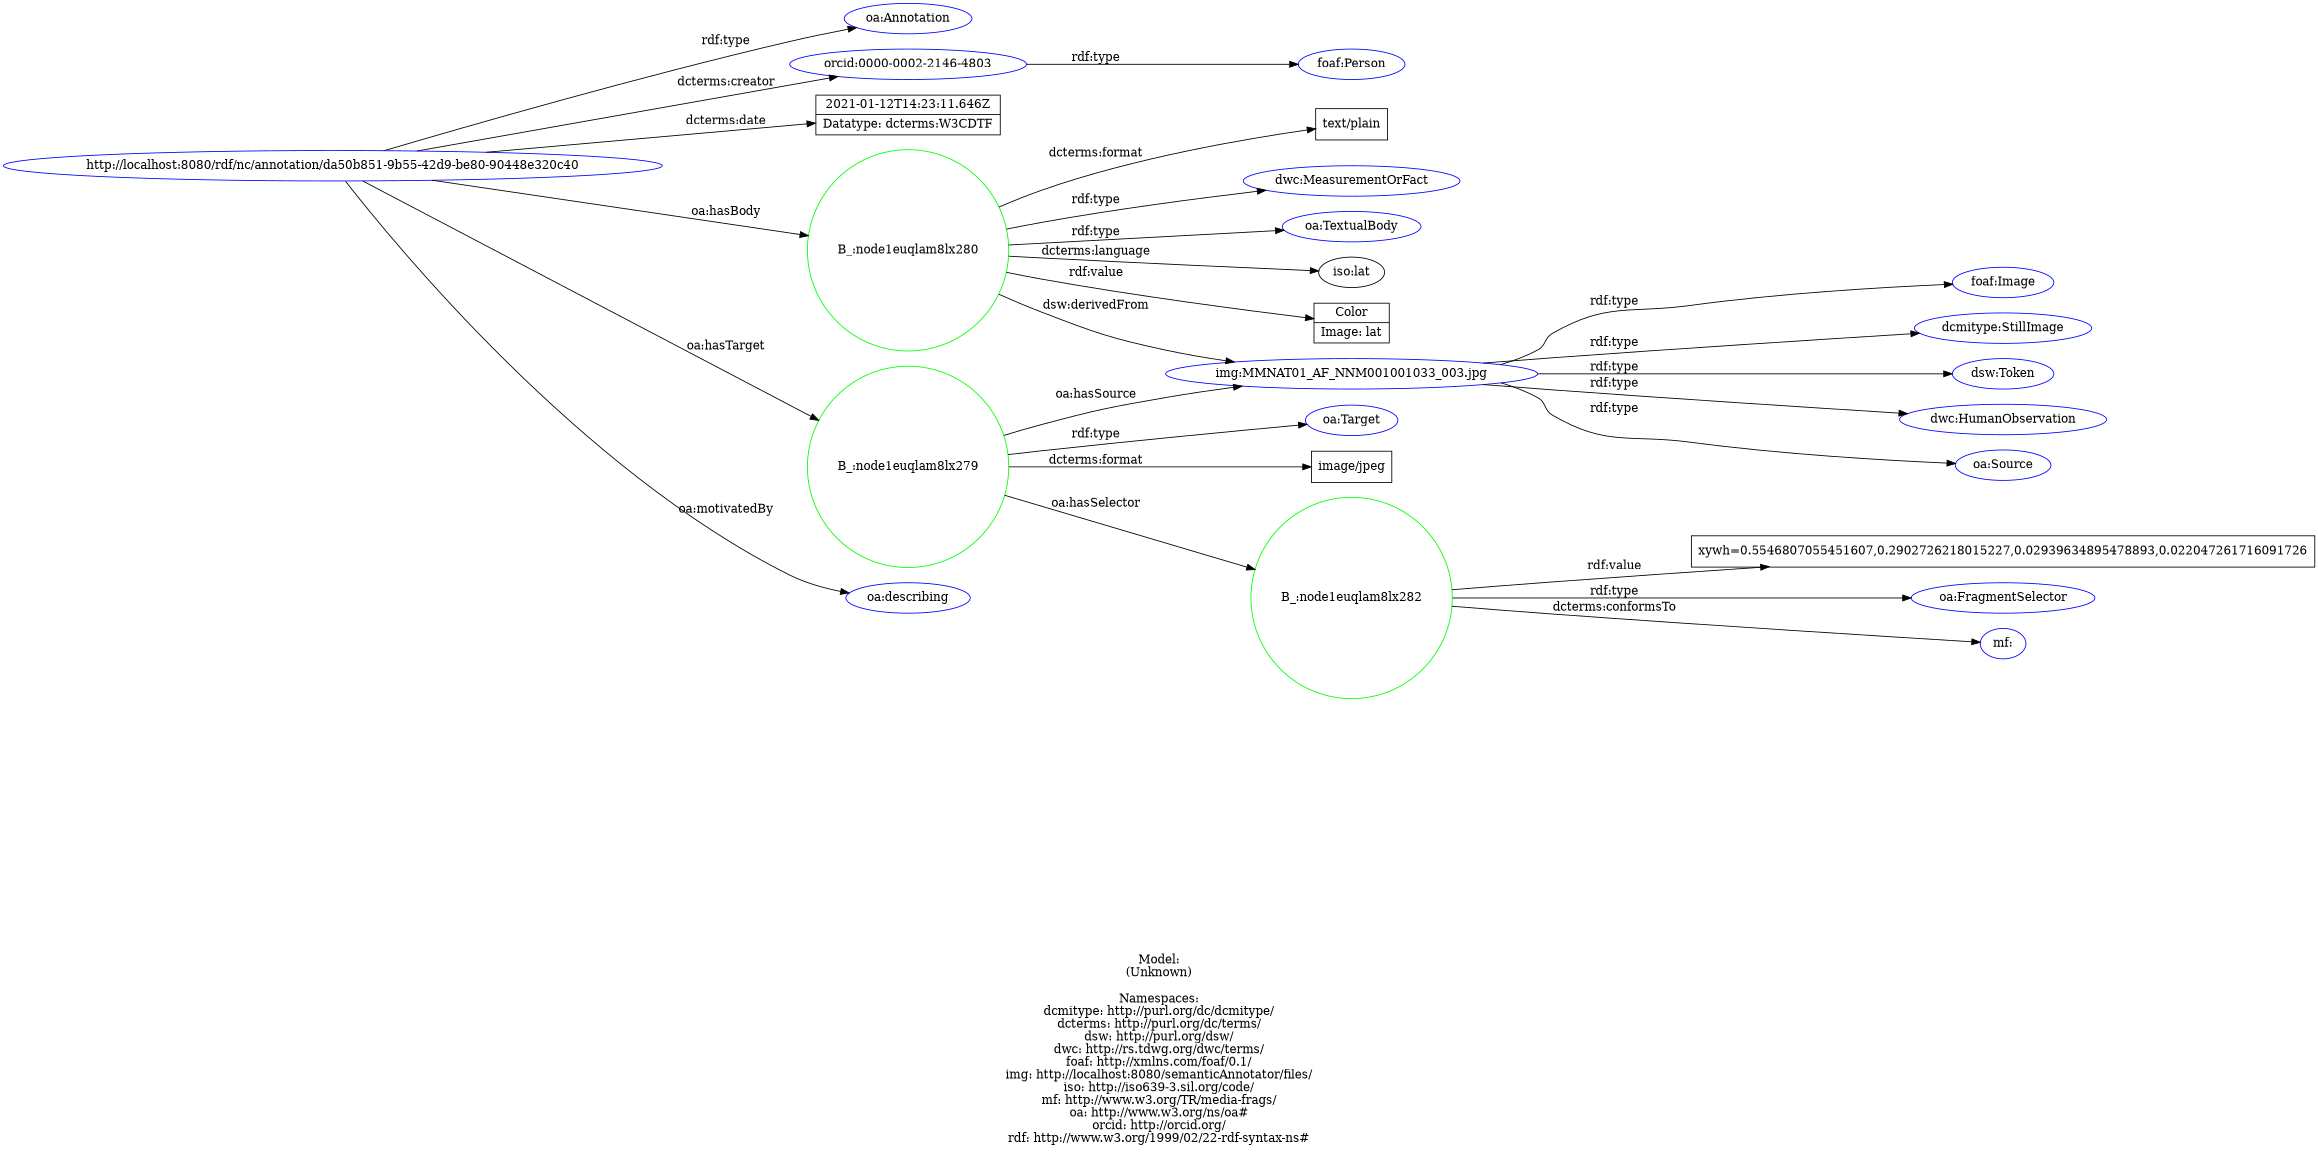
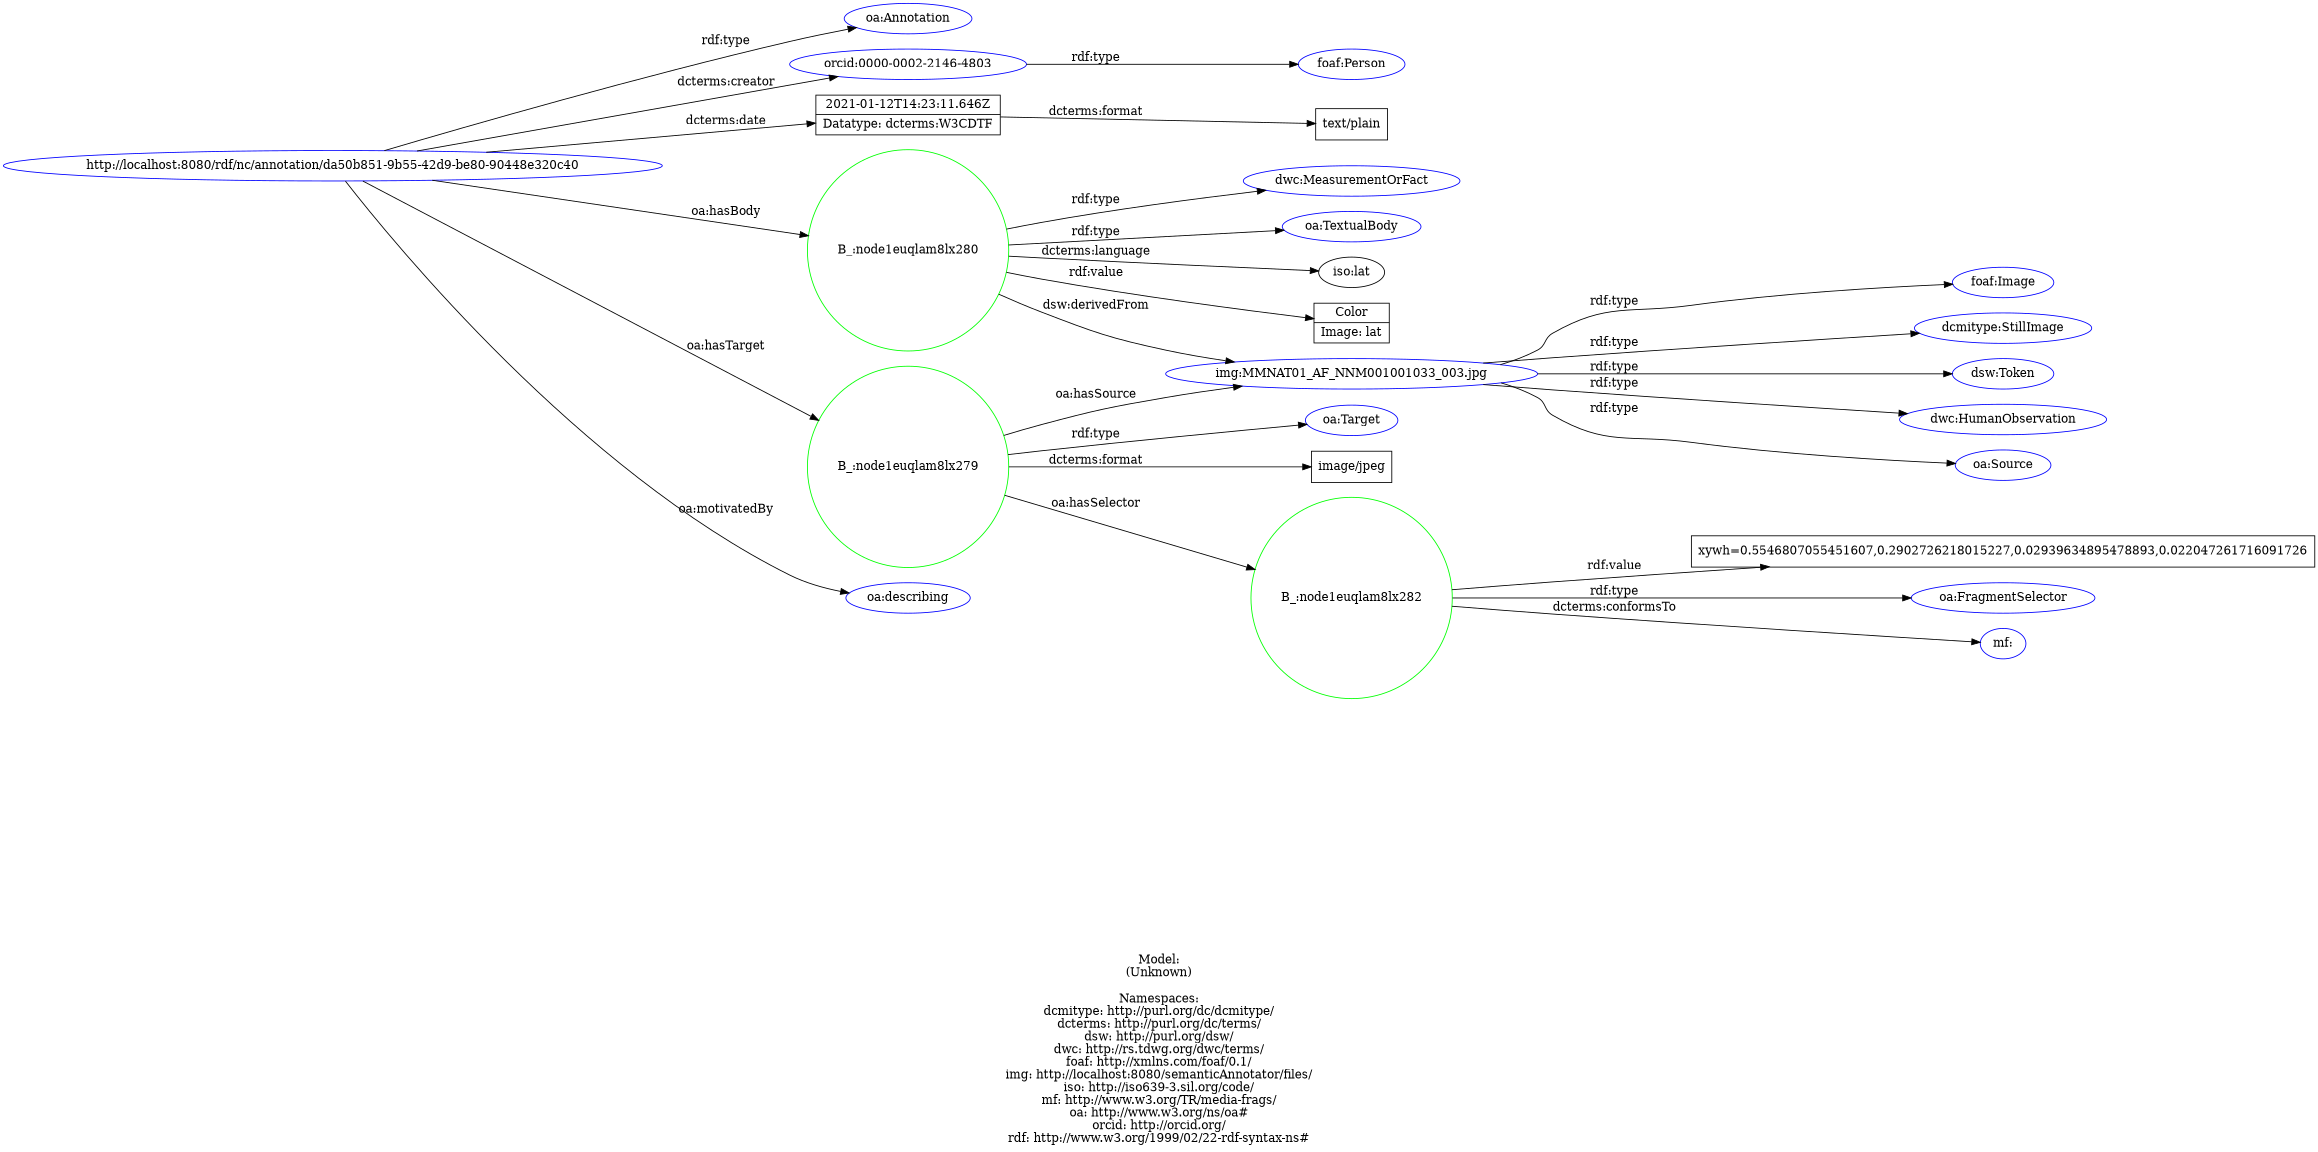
  digraph {
    label="\n\nModel:\n(Unknown)\n\nNamespaces:\ndcmitype: http://purl.org/dc/dcmitype/\ndcterms: http://purl.org/dc/terms/\ndsw: http://purl.org/dsw/\ndwc: http://rs.tdwg.org/dwc/terms/\nfoaf: http://xmlns.com/foaf/0.1/\nimg: http://localhost:8080/semanticAnnotator/files/\niso: http://iso639-3.sil.org/code/\nmf: http://www.w3.org/TR/media-frags/\noa: http://www.w3.org/ns/oa#\norcid: http://orcid.org/\nrdf: http://www.w3.org/1999/02/22-rdf-syntax-ns#\n"
    rankdir=LR
    node [color=blue shape=ellipse]
    n1 [label="http://localhost:8080/rdf/nc/annotation/da50b851-9b55-42d9-be80-90448e320c40"]
    n2 [label="oa:Annotation"]
    n3 [label="orcid:0000-0002-2146-4803"]
    n4 [label="2021-01-12T14:23:11.646Z|Datatype: dcterms:W3CDTF" shape=record color=""]
    "B_:node1euqlam8lx280" [color=green shape=circle]
    "B_:node1euqlam8lx279" [color=green shape=circle]
    n7 [label="oa:describing"]
    n8 [label="foaf:Person"]
    n9 [label="dwc:MeasurementOrFact"]
    n10 [label="oa:TextualBody"]
    n11 [label="text/plain" shape=record color=""]
    n12 [color=black label="iso:lat"]
    n13 [label="img:MMNAT01_AF_NNM001001033_003.jpg"]
    n14 [label="Color|Image: lat" shape=record color=""]
    n15 [label="oa:Target"]
    n16 [label="image/jpeg" shape=record color=""]
    "B_:node1euqlam8lx282" [color=green shape=circle]
    n18 [label="dcmitype:StillImage"]
    n19 [label="dsw:Token"]
    n20 [label="dwc:HumanObservation"]
    n21 [label="oa:Source"]
    n22 [label="foaf:Image"]
    n23 [label="oa:FragmentSelector"]
    n24 [label="mf:"]
    n25 [label="xywh=0.5546807055451607,0.2902726218015227,0.02939634895478893,0.022047261716091726" shape=record color=""]
    n1 -> n2 [label="rdf:type"]
    n1 -> n3 [label="dcterms:creator"]
    n1 -> n4 [label="dcterms:date"]
    n1 -> "B_:node1euqlam8lx280" [label="oa:hasBody"]
    n1 -> "B_:node1euqlam8lx279" [label="oa:hasTarget"]
    n1 -> n7 [label="oa:motivatedBy"]
    n3 -> n8 [label="rdf:type"]
    "B_:node1euqlam8lx280" -> n9 [label="rdf:type"]
    "B_:node1euqlam8lx280" -> n10 [label="rdf:type"]
-   "B_:node1euqlam8lx280" -> n11 [label="dcterms:format"]
+   n4 -> n11 [label="dcterms:format"]
    "B_:node1euqlam8lx280" -> n12 [label="dcterms:language"]
    "B_:node1euqlam8lx280" -> n13 [label="dsw:derivedFrom"]
    "B_:node1euqlam8lx280" -> n14 [label="rdf:value"]
    "B_:node1euqlam8lx279" -> n13 [label="oa:hasSource"]
    "B_:node1euqlam8lx279" -> n15 [label="rdf:type"]
    "B_:node1euqlam8lx279" -> n16 [label="dcterms:format"]
    "B_:node1euqlam8lx279" -> "B_:node1euqlam8lx282" [label="oa:hasSelector"]
    n13 -> n18 [label="rdf:type"]
    n13 -> n19 [label="rdf:type"]
    n13 -> n20 [label="rdf:type"]
    n13 -> n21 [label="rdf:type"]
    n13 -> n22 [label="rdf:type"]
    "B_:node1euqlam8lx282" -> n23 [label="rdf:type"]
    "B_:node1euqlam8lx282" -> n24 [label="dcterms:conformsTo"]
    "B_:node1euqlam8lx282" -> n25 [label="rdf:value"]
  }
